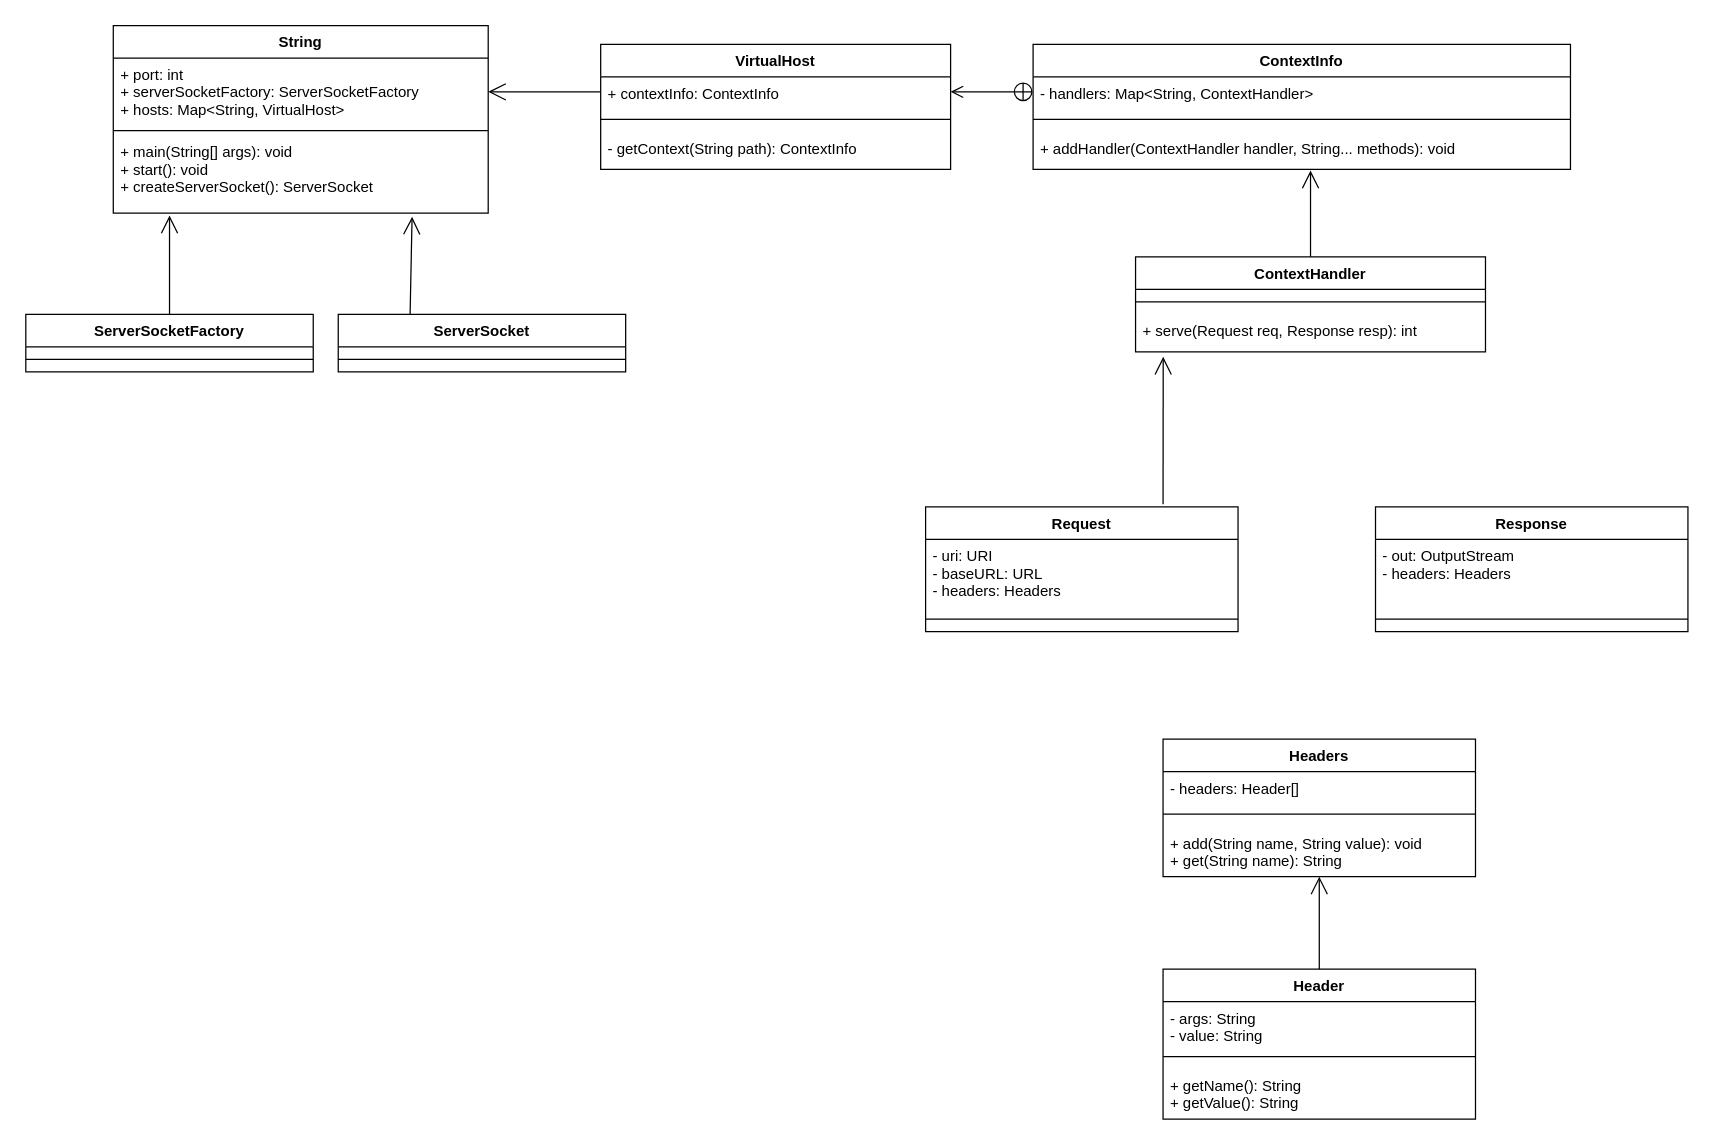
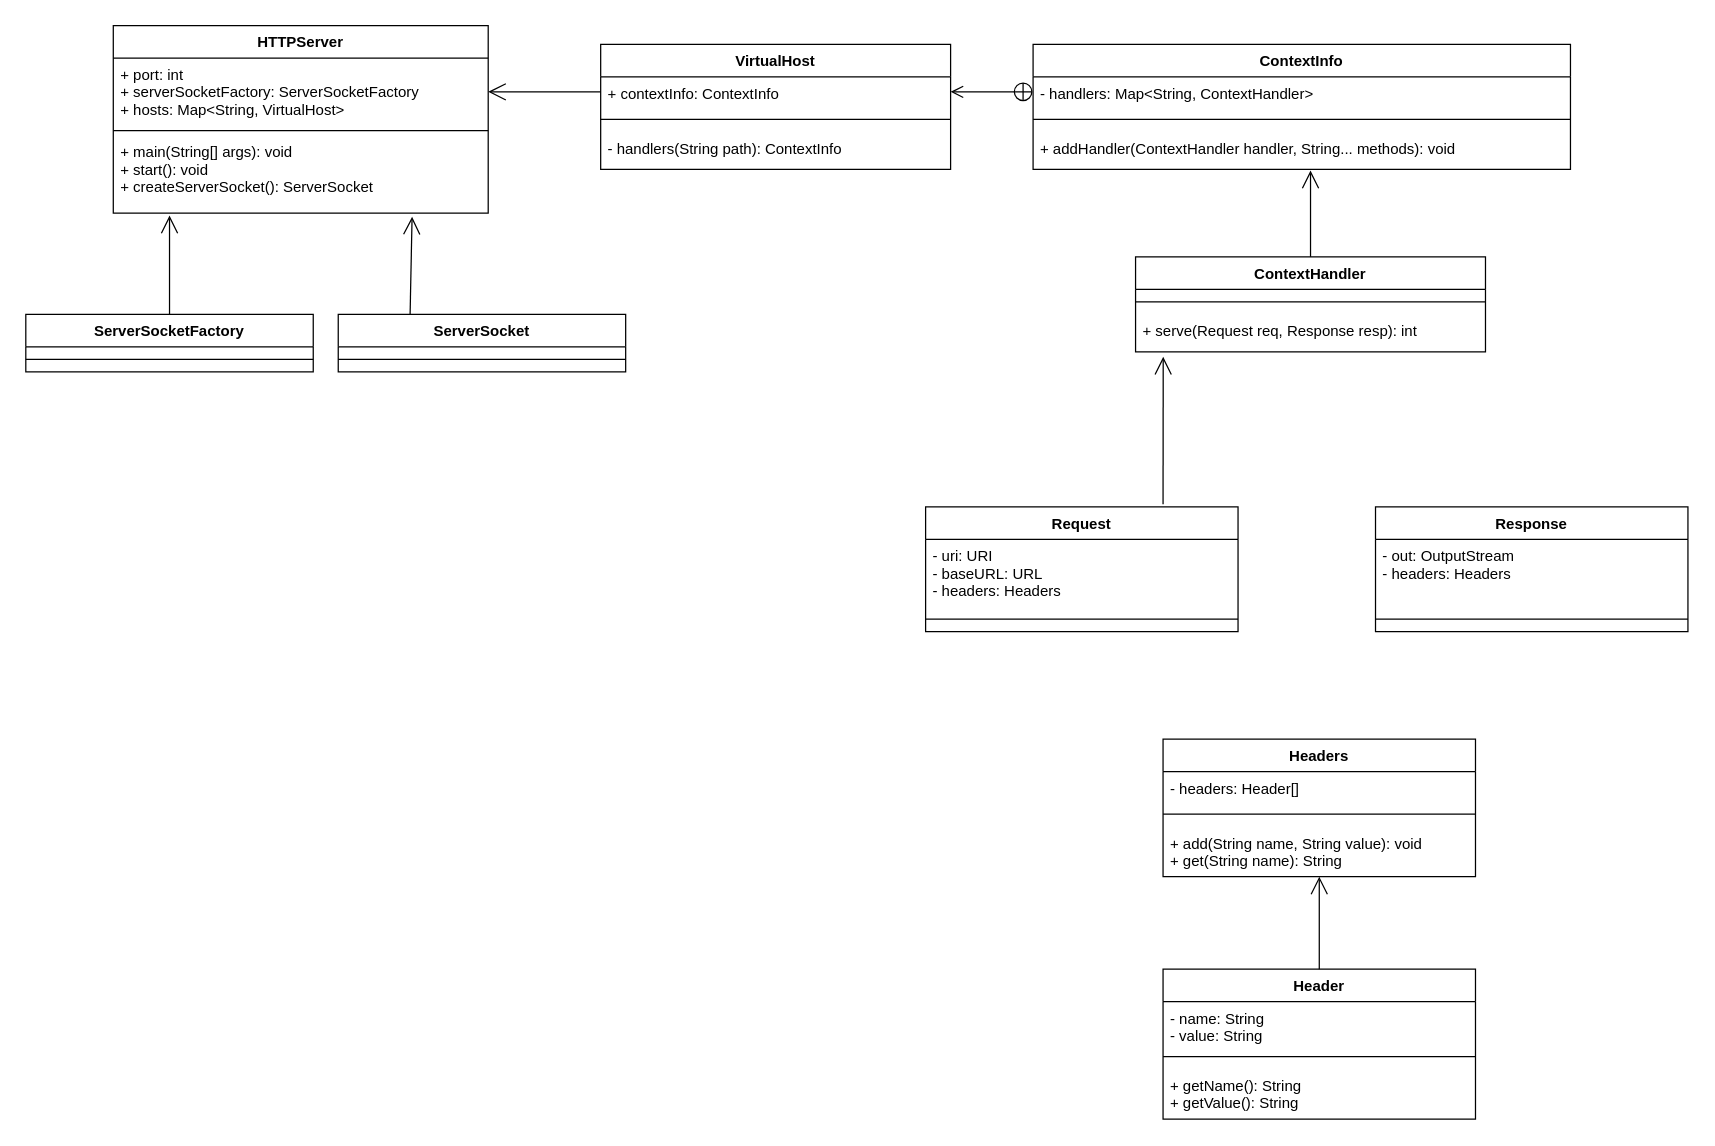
  <mxCell id="0" />
  <mxCell id="1" parent="0" />
- <mxCell id="2" value="String" style="swimlane;fontStyle=1;align=center;verticalAlign=top;childLayout=stackLayout;horizontal=1;startSize=26;horizontalStack=0;resizeParent=1;resizeParentMax=0;resizeLast=0;collapsible=1;marginBottom=0;" vertex="1" parent="1"><mxGeometry x="90" y="20" width="300" height="150" as="geometry" /></mxCell>
+ <mxCell id="2" value="HTTPServer" style="swimlane;fontStyle=1;align=center;verticalAlign=top;childLayout=stackLayout;horizontal=1;startSize=26;horizontalStack=0;resizeParent=1;resizeParentMax=0;resizeLast=0;collapsible=1;marginBottom=0;" vertex="1" parent="1"><mxGeometry x="90" y="20" width="300" height="150" as="geometry" /></mxCell>
  <mxCell id="3" value="+ port: int&#10;+ serverSocketFactory: ServerSocketFactory&#10;+ hosts: Map&lt;String, VirtualHost&gt;&#10;" style="text;strokeColor=none;fillColor=none;align=left;verticalAlign=top;spacingLeft=4;spacingRight=4;overflow=hidden;rotatable=0;points=[[0,0.5],[1,0.5]];portConstraint=eastwest;" vertex="1" parent="2"><mxGeometry y="26" width="300" height="54" as="geometry" /></mxCell>
  <mxCell id="4" value="" style="line;strokeWidth=1;fillColor=none;align=left;verticalAlign=middle;spacingTop=-1;spacingLeft=3;spacingRight=3;rotatable=0;labelPosition=right;points=[];portConstraint=eastwest;" vertex="1" parent="2"><mxGeometry y="80" width="300" height="8" as="geometry" /></mxCell>
  <mxCell id="5" value="+ main(String[] args): void&#10;+ start(): void&#10;+ createServerSocket(): ServerSocket" style="text;strokeColor=none;fillColor=none;align=left;verticalAlign=top;spacingLeft=4;spacingRight=4;overflow=hidden;rotatable=0;points=[[0,0.5],[1,0.5]];portConstraint=eastwest;" vertex="1" parent="2"><mxGeometry y="88" width="300" height="62" as="geometry" /></mxCell>
  <mxCell id="6" value="VirtualHost" style="swimlane;fontStyle=1;align=center;verticalAlign=top;childLayout=stackLayout;horizontal=1;startSize=26;horizontalStack=0;resizeParent=1;resizeParentMax=0;resizeLast=0;collapsible=1;marginBottom=0;" vertex="1" parent="1"><mxGeometry x="480" y="35" width="280" height="100" as="geometry" /></mxCell>
  <mxCell id="7" value="+ contextInfo: ContextInfo&#10;" style="text;strokeColor=none;fillColor=none;align=left;verticalAlign=top;spacingLeft=4;spacingRight=4;overflow=hidden;rotatable=0;points=[[0,0.5],[1,0.5]];portConstraint=eastwest;" vertex="1" parent="6"><mxGeometry y="26" width="280" height="24" as="geometry" /></mxCell>
  <mxCell id="8" value="" style="line;strokeWidth=1;fillColor=none;align=left;verticalAlign=middle;spacingTop=-1;spacingLeft=3;spacingRight=3;rotatable=0;labelPosition=right;points=[];portConstraint=eastwest;" vertex="1" parent="6"><mxGeometry y="50" width="280" height="20" as="geometry" /></mxCell>
- <mxCell id="9" value="- getContext(String path): ContextInfo&#10;" style="text;strokeColor=none;fillColor=none;align=left;verticalAlign=top;spacingLeft=4;spacingRight=4;overflow=hidden;rotatable=0;points=[[0,0.5],[1,0.5]];portConstraint=eastwest;" vertex="1" parent="6"><mxGeometry y="70" width="280" height="30" as="geometry" /></mxCell>
+ <mxCell id="9" value="- handlers(String path): ContextInfo&#10;" style="text;strokeColor=none;fillColor=none;align=left;verticalAlign=top;spacingLeft=4;spacingRight=4;overflow=hidden;rotatable=0;points=[[0,0.5],[1,0.5]];portConstraint=eastwest;" vertex="1" parent="6"><mxGeometry y="70" width="280" height="30" as="geometry" /></mxCell>
  <mxCell id="10" value="ContextInfo" style="swimlane;fontStyle=1;align=center;verticalAlign=top;childLayout=stackLayout;horizontal=1;startSize=26;horizontalStack=0;resizeParent=1;resizeParentMax=0;resizeLast=0;collapsible=1;marginBottom=0;" vertex="1" parent="1"><mxGeometry x="826" y="35" width="430" height="100" as="geometry" /></mxCell>
  <mxCell id="11" value="- handlers: Map&lt;String, ContextHandler&gt;&#10;" style="text;strokeColor=none;fillColor=none;align=left;verticalAlign=top;spacingLeft=4;spacingRight=4;overflow=hidden;rotatable=0;points=[[0,0.5],[1,0.5]];portConstraint=eastwest;" vertex="1" parent="10"><mxGeometry y="26" width="430" height="24" as="geometry" /></mxCell>
  <mxCell id="12" value="" style="line;strokeWidth=1;fillColor=none;align=left;verticalAlign=middle;spacingTop=-1;spacingLeft=3;spacingRight=3;rotatable=0;labelPosition=right;points=[];portConstraint=eastwest;" vertex="1" parent="10"><mxGeometry y="50" width="430" height="20" as="geometry" /></mxCell>
  <mxCell id="13" value="+ addHandler(ContextHandler handler, String... methods): void&#10;" style="text;strokeColor=none;fillColor=none;align=left;verticalAlign=top;spacingLeft=4;spacingRight=4;overflow=hidden;rotatable=0;points=[[0,0.5],[1,0.5]];portConstraint=eastwest;" vertex="1" parent="10"><mxGeometry y="70" width="430" height="30" as="geometry" /></mxCell>
  <mxCell id="14" value="ContextHandler" style="swimlane;fontStyle=1;align=center;verticalAlign=top;childLayout=stackLayout;horizontal=1;startSize=26;horizontalStack=0;resizeParent=1;resizeParentMax=0;resizeLast=0;collapsible=1;marginBottom=0;" vertex="1" parent="1"><mxGeometry x="908" y="205" width="280" height="76" as="geometry" /></mxCell>
  <mxCell id="15" value="" style="line;strokeWidth=1;fillColor=none;align=left;verticalAlign=middle;spacingTop=-1;spacingLeft=3;spacingRight=3;rotatable=0;labelPosition=right;points=[];portConstraint=eastwest;" vertex="1" parent="14"><mxGeometry y="26" width="280" height="20" as="geometry" /></mxCell>
  <mxCell id="16" value="+ serve(Request req, Response resp): int&#10;" style="text;strokeColor=none;fillColor=none;align=left;verticalAlign=top;spacingLeft=4;spacingRight=4;overflow=hidden;rotatable=0;points=[[0,0.5],[1,0.5]];portConstraint=eastwest;" vertex="1" parent="14"><mxGeometry y="46" width="280" height="30" as="geometry" /></mxCell>
  <mxCell id="17" value="" style="endArrow=open;startArrow=circlePlus;endFill=0;startFill=0;endSize=8;html=1;entryX=1;entryY=0.5;entryDx=0;entryDy=0;exitX=0;exitY=0.5;exitDx=0;exitDy=0;" edge="1" parent="1" source="11" target="7"><mxGeometry width="160" relative="1" as="geometry"><mxPoint x="800" y="135" as="sourcePoint" /><mxPoint x="250" y="305" as="targetPoint" /></mxGeometry></mxCell>
  <mxCell id="18" value="" style="endArrow=open;endFill=1;endSize=12;html=1;exitX=0.5;exitY=0;exitDx=0;exitDy=0;" edge="1" parent="1" source="14"><mxGeometry width="160" relative="1" as="geometry"><mxPoint x="440" y="305" as="sourcePoint" /><mxPoint x="1048" y="136" as="targetPoint" /></mxGeometry></mxCell>
  <mxCell id="19" value="" style="endArrow=open;endFill=1;endSize=12;html=1;exitX=0;exitY=0.5;exitDx=0;exitDy=0;entryX=1;entryY=0.5;entryDx=0;entryDy=0;" edge="1" parent="1" source="7" target="3"><mxGeometry width="160" relative="1" as="geometry"><mxPoint x="1058" y="215" as="sourcePoint" /><mxPoint x="620" y="165" as="targetPoint" /></mxGeometry></mxCell>
  <mxCell id="20" value="ServerSocketFactory" style="swimlane;fontStyle=1;align=center;verticalAlign=top;childLayout=stackLayout;horizontal=1;startSize=26;horizontalStack=0;resizeParent=1;resizeParentMax=0;resizeLast=0;collapsible=1;marginBottom=0;" vertex="1" parent="1"><mxGeometry x="20" y="251" width="230" height="46" as="geometry" /></mxCell>
  <mxCell id="21" value="" style="line;strokeWidth=1;fillColor=none;align=left;verticalAlign=middle;spacingTop=-1;spacingLeft=3;spacingRight=3;rotatable=0;labelPosition=right;points=[];portConstraint=eastwest;" vertex="1" parent="20"><mxGeometry y="26" width="230" height="20" as="geometry" /></mxCell>
  <mxCell id="22" value="ServerSocket" style="swimlane;fontStyle=1;align=center;verticalAlign=top;childLayout=stackLayout;horizontal=1;startSize=26;horizontalStack=0;resizeParent=1;resizeParentMax=0;resizeLast=0;collapsible=1;marginBottom=0;" vertex="1" parent="1"><mxGeometry x="270" y="251" width="230" height="46" as="geometry" /></mxCell>
  <mxCell id="23" value="" style="line;strokeWidth=1;fillColor=none;align=left;verticalAlign=middle;spacingTop=-1;spacingLeft=3;spacingRight=3;rotatable=0;labelPosition=right;points=[];portConstraint=eastwest;" vertex="1" parent="22"><mxGeometry y="26" width="230" height="20" as="geometry" /></mxCell>
  <mxCell id="24" value="" style="endArrow=open;endFill=1;endSize=12;html=1;exitX=0.5;exitY=0;exitDx=0;exitDy=0;entryX=0.15;entryY=1.032;entryDx=0;entryDy=0;entryPerimeter=0;" edge="1" parent="1" source="20" target="5"><mxGeometry width="160" relative="1" as="geometry"><mxPoint x="490" y="83" as="sourcePoint" /><mxPoint x="400" y="83" as="targetPoint" /></mxGeometry></mxCell>
  <mxCell id="25" value="" style="endArrow=open;endFill=1;endSize=12;html=1;exitX=0.25;exitY=0;exitDx=0;exitDy=0;entryX=0.797;entryY=1.048;entryDx=0;entryDy=0;entryPerimeter=0;" edge="1" parent="1" source="22" target="5"><mxGeometry width="160" relative="1" as="geometry"><mxPoint x="360" y="251" as="sourcePoint" /><mxPoint x="360" y="172" as="targetPoint" /></mxGeometry></mxCell>
  <mxCell id="26" value="" style="endArrow=open;endFill=1;endSize=12;html=1;exitX=0.75;exitY=0;exitDx=0;exitDy=0;entryX=0.079;entryY=1.133;entryDx=0;entryDy=0;entryPerimeter=0;" edge="1" parent="1" target="16"><mxGeometry width="160" relative="1" as="geometry"><mxPoint x="930" y="403" as="sourcePoint" /><mxPoint x="1058" y="146" as="targetPoint" /></mxGeometry></mxCell>
  <mxCell id="27" value="Request" style="swimlane;fontStyle=1;align=center;verticalAlign=top;childLayout=stackLayout;horizontal=1;startSize=26;horizontalStack=0;resizeParent=1;resizeParentMax=0;resizeLast=0;collapsible=1;marginBottom=0;" vertex="1" parent="1"><mxGeometry x="740" y="405" width="250" height="100" as="geometry" /></mxCell>
  <mxCell id="28" value="- uri: URI&#10;- baseURL: URL&#10;- headers: Headers" style="text;strokeColor=none;fillColor=none;align=left;verticalAlign=top;spacingLeft=4;spacingRight=4;overflow=hidden;rotatable=0;points=[[0,0.5],[1,0.5]];portConstraint=eastwest;" vertex="1" parent="27"><mxGeometry y="26" width="250" height="54" as="geometry" /></mxCell>
  <mxCell id="29" value="" style="line;strokeWidth=1;fillColor=none;align=left;verticalAlign=middle;spacingTop=-1;spacingLeft=3;spacingRight=3;rotatable=0;labelPosition=right;points=[];portConstraint=eastwest;" vertex="1" parent="27"><mxGeometry y="80" width="250" height="20" as="geometry" /></mxCell>
  <mxCell id="30" value="Response" style="swimlane;fontStyle=1;align=center;verticalAlign=top;childLayout=stackLayout;horizontal=1;startSize=26;horizontalStack=0;resizeParent=1;resizeParentMax=0;resizeLast=0;collapsible=1;marginBottom=0;" vertex="1" parent="1"><mxGeometry x="1100" y="405" width="250" height="100" as="geometry" /></mxCell>
  <mxCell id="31" value="- out: OutputStream&#10;- headers: Headers" style="text;strokeColor=none;fillColor=none;align=left;verticalAlign=top;spacingLeft=4;spacingRight=4;overflow=hidden;rotatable=0;points=[[0,0.5],[1,0.5]];portConstraint=eastwest;" vertex="1" parent="30"><mxGeometry y="26" width="250" height="54" as="geometry" /></mxCell>
  <mxCell id="32" value="" style="line;strokeWidth=1;fillColor=none;align=left;verticalAlign=middle;spacingTop=-1;spacingLeft=3;spacingRight=3;rotatable=0;labelPosition=right;points=[];portConstraint=eastwest;" vertex="1" parent="30"><mxGeometry y="80" width="250" height="20" as="geometry" /></mxCell>
  <mxCell id="33" value="Headers" style="swimlane;fontStyle=1;align=center;verticalAlign=top;childLayout=stackLayout;horizontal=1;startSize=26;horizontalStack=0;resizeParent=1;resizeParentMax=0;resizeLast=0;collapsible=1;marginBottom=0;" vertex="1" parent="1"><mxGeometry x="930" y="591" width="250" height="110" as="geometry" /></mxCell>
  <mxCell id="34" value="- headers: Header[]&#10;" style="text;strokeColor=none;fillColor=none;align=left;verticalAlign=top;spacingLeft=4;spacingRight=4;overflow=hidden;rotatable=0;points=[[0,0.5],[1,0.5]];portConstraint=eastwest;" vertex="1" parent="33"><mxGeometry y="26" width="250" height="24" as="geometry" /></mxCell>
  <mxCell id="35" value="" style="line;strokeWidth=1;fillColor=none;align=left;verticalAlign=middle;spacingTop=-1;spacingLeft=3;spacingRight=3;rotatable=0;labelPosition=right;points=[];portConstraint=eastwest;" vertex="1" parent="33"><mxGeometry y="50" width="250" height="20" as="geometry" /></mxCell>
  <mxCell id="36" value="+ add(String name, String value): void&#10;+ get(String name): String&#10;" style="text;strokeColor=none;fillColor=none;align=left;verticalAlign=top;spacingLeft=4;spacingRight=4;overflow=hidden;rotatable=0;points=[[0,0.5],[1,0.5]];portConstraint=eastwest;" vertex="1" parent="33"><mxGeometry y="70" width="250" height="40" as="geometry" /></mxCell>
  <mxCell id="37" value="Header" style="swimlane;fontStyle=1;align=center;verticalAlign=top;childLayout=stackLayout;horizontal=1;startSize=26;horizontalStack=0;resizeParent=1;resizeParentMax=0;resizeLast=0;collapsible=1;marginBottom=0;" vertex="1" parent="1"><mxGeometry x="930" y="775" width="250" height="120" as="geometry" /></mxCell>
- <mxCell id="38" value="- args: String&#10;- value: String&#10;" style="text;strokeColor=none;fillColor=none;align=left;verticalAlign=top;spacingLeft=4;spacingRight=4;overflow=hidden;rotatable=0;points=[[0,0.5],[1,0.5]];portConstraint=eastwest;" vertex="1" parent="37"><mxGeometry y="26" width="250" height="34" as="geometry" /></mxCell>
+ <mxCell id="38" value="- name: String&#10;- value: String&#10;" style="text;strokeColor=none;fillColor=none;align=left;verticalAlign=top;spacingLeft=4;spacingRight=4;overflow=hidden;rotatable=0;points=[[0,0.5],[1,0.5]];portConstraint=eastwest;" vertex="1" parent="37"><mxGeometry y="26" width="250" height="34" as="geometry" /></mxCell>
  <mxCell id="39" value="" style="line;strokeWidth=1;fillColor=none;align=left;verticalAlign=middle;spacingTop=-1;spacingLeft=3;spacingRight=3;rotatable=0;labelPosition=right;points=[];portConstraint=eastwest;" vertex="1" parent="37"><mxGeometry y="60" width="250" height="20" as="geometry" /></mxCell>
  <mxCell id="40" value="+ getName(): String&#10;+ getValue(): String&#10;" style="text;strokeColor=none;fillColor=none;align=left;verticalAlign=top;spacingLeft=4;spacingRight=4;overflow=hidden;rotatable=0;points=[[0,0.5],[1,0.5]];portConstraint=eastwest;" vertex="1" parent="37"><mxGeometry y="80" width="250" height="40" as="geometry" /></mxCell>
  <mxCell id="41" value="" style="endArrow=open;endFill=1;endSize=12;html=1;exitX=0.5;exitY=0;exitDx=0;exitDy=0;" edge="1" parent="1" source="37" target="36"><mxGeometry width="160" relative="1" as="geometry"><mxPoint x="1065" y="601" as="sourcePoint" /><mxPoint x="1235" y="515" as="targetPoint" /></mxGeometry></mxCell>
